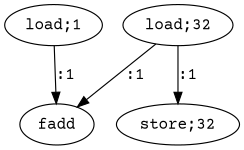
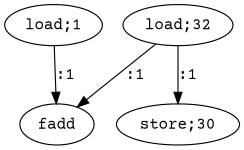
  digraph {
    fontname="Courier Prime"
    node [fontname="Courier Prime"]
    edge [fontname="Courier Prime"]
    n1 [label="load;1"]
    n2 [label=fadd]
    n3 [label="load;32"]
-   n4 [label="store;32"]
+   n4 [label="store;30"]
    n1 -> n2 [label=":1"]
    n3 -> n2 [label=":1"]
    n3 -> n4 [label=":1"]
  }
